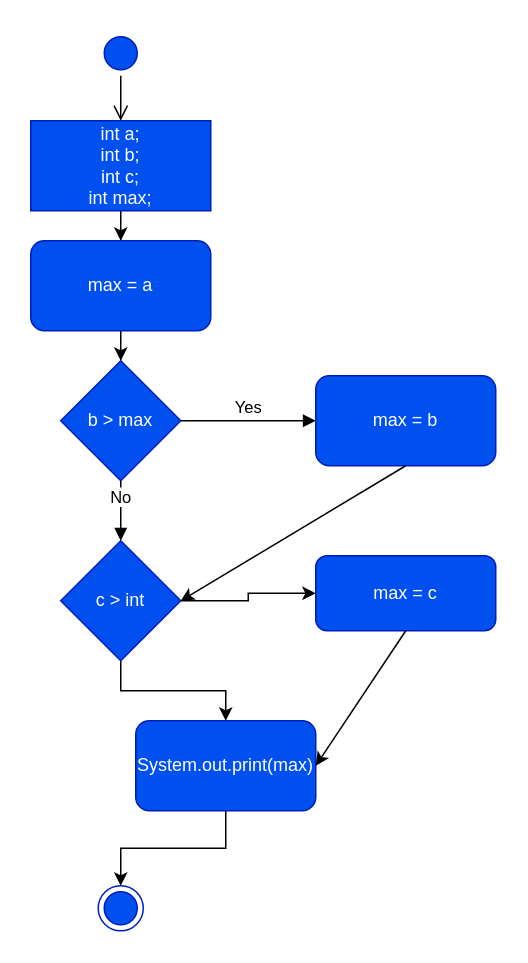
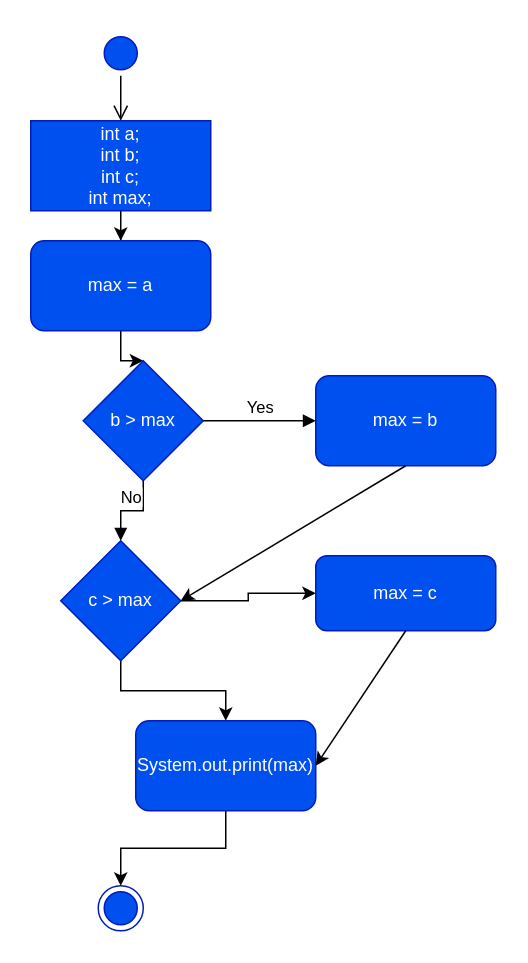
  <mxCell id="0" />
  <mxCell id="1" parent="0" />
  <mxCell id="2" value="" style="ellipse;html=1;shape=startState;shadow=0;fillColor=#0050ef;fontColor=#ffffff;strokeColor=#001DBC;" parent="1" vertex="1"><mxGeometry x="65" y="20" width="30" height="30" as="geometry" /></mxCell>
  <mxCell id="3" value="" style="edgeStyle=orthogonalEdgeStyle;rounded=0;orthogonalLoop=1;jettySize=auto;html=1;" edge="1" parent="1" source="8" target="5"><mxGeometry relative="1" as="geometry" /></mxCell>
  <mxCell id="4" value="" style="edgeStyle=orthogonalEdgeStyle;rounded=0;orthogonalLoop=1;jettySize=auto;html=1;" edge="1" parent="1" source="5" target="6"><mxGeometry relative="1" as="geometry" /></mxCell>
  <mxCell id="5" value="max = a" style="rounded=1;whiteSpace=wrap;html=1;fillColor=#0050ef;fontColor=#ffffff;strokeColor=#001DBC;" vertex="1" parent="1"><mxGeometry x="20" y="160" width="120" height="60" as="geometry" /></mxCell>
- <mxCell id="6" value="b &amp;gt; max" style="rhombus;whiteSpace=wrap;html=1;fillColor=#0050ef;fontColor=#ffffff;strokeColor=#001DBC;" vertex="1" parent="1"><mxGeometry x="40" y="240" width="80" height="80" as="geometry" /></mxCell>
+ <mxCell id="6" value="b &amp;gt; max" style="rhombus;whiteSpace=wrap;html=1;fillColor=#0050ef;fontColor=#ffffff;strokeColor=#001DBC;" vertex="1" parent="1"><mxGeometry x="55" y="240" width="80" height="80" as="geometry" /></mxCell>
  <mxCell id="7" value="" style="edgeStyle=orthogonalEdgeStyle;html=1;verticalAlign=bottom;endArrow=open;endSize=8;rounded=0;shadow=0;" edge="1" parent="1" source="2" target="8"><mxGeometry relative="1" as="geometry"><mxPoint x="295" y="110" as="targetPoint" /><mxPoint x="295" y="50" as="sourcePoint" /></mxGeometry></mxCell>
  <mxCell id="8" value="int a;&lt;br&gt;int b;&lt;br&gt;int c;&lt;br&gt;int max;" style="rounded=0;whiteSpace=wrap;html=1;fillColor=#0050ef;fontColor=#ffffff;strokeColor=#001DBC;" vertex="1" parent="1"><mxGeometry x="20" y="80" width="120" height="60" as="geometry" /></mxCell>
  <mxCell id="9" value="max = b" style="rounded=1;whiteSpace=wrap;html=1;fillColor=#0050ef;fontColor=#ffffff;strokeColor=#001DBC;" vertex="1" parent="1"><mxGeometry x="210" y="250" width="120" height="60" as="geometry" /></mxCell>
  <mxCell id="10" value="" style="edgeStyle=orthogonalEdgeStyle;rounded=0;orthogonalLoop=1;jettySize=auto;html=1;" edge="1" parent="1" source="12" target="16"><mxGeometry relative="1" as="geometry" /></mxCell>
  <mxCell id="11" value="" style="edgeStyle=orthogonalEdgeStyle;rounded=0;orthogonalLoop=1;jettySize=auto;html=1;" edge="1" parent="1" source="12" target="19"><mxGeometry relative="1" as="geometry" /></mxCell>
- <mxCell id="12" value="c &amp;gt; int" style="rhombus;whiteSpace=wrap;html=1;fillColor=#0050ef;strokeColor=#001DBC;fontColor=#ffffff;" vertex="1" parent="1"><mxGeometry x="40" y="360" width="80" height="80" as="geometry" /></mxCell>
+ <mxCell id="12" value="c &amp;gt; max" style="rhombus;whiteSpace=wrap;html=1;fillColor=#0050ef;strokeColor=#001DBC;fontColor=#ffffff;" vertex="1" parent="1"><mxGeometry x="40" y="360" width="80" height="80" as="geometry" /></mxCell>
  <mxCell id="13" value="Yes" style="html=1;verticalAlign=bottom;endArrow=block;edgeStyle=elbowEdgeStyle;elbow=vertical;curved=0;rounded=0;exitX=1;exitY=0.5;exitDx=0;exitDy=0;entryX=0;entryY=0.5;entryDx=0;entryDy=0;" edge="1" parent="1" source="6" target="9"><mxGeometry width="80" relative="1" as="geometry"><mxPoint x="120" y="350" as="sourcePoint" /><mxPoint x="200" y="350" as="targetPoint" /></mxGeometry></mxCell>
  <mxCell id="14" value="No" style="html=1;verticalAlign=bottom;endArrow=block;edgeStyle=elbowEdgeStyle;elbow=vertical;curved=0;rounded=0;exitX=0.5;exitY=1;exitDx=0;exitDy=0;entryX=0.5;entryY=0;entryDx=0;entryDy=0;" edge="1" parent="1" source="6" target="12"><mxGeometry width="80" relative="1" as="geometry"><mxPoint x="270" y="410" as="sourcePoint" /><mxPoint x="350" y="410" as="targetPoint" /></mxGeometry></mxCell>
  <mxCell id="15" value="" style="endArrow=classic;html=1;rounded=0;exitX=0.5;exitY=1;exitDx=0;exitDy=0;entryX=1;entryY=0.5;entryDx=0;entryDy=0;" edge="1" parent="1" source="9" target="12"><mxGeometry width="50" height="50" relative="1" as="geometry"><mxPoint x="190" y="360" as="sourcePoint" /><mxPoint x="240" y="310" as="targetPoint" /></mxGeometry></mxCell>
  <mxCell id="16" value="max = c" style="rounded=1;whiteSpace=wrap;html=1;fillColor=#0050ef;fontColor=#ffffff;strokeColor=#001DBC;" vertex="1" parent="1"><mxGeometry x="210" y="370" width="120" height="50" as="geometry" /></mxCell>
  <mxCell id="17" value="" style="ellipse;html=1;shape=endState;fillColor=#0050ef;strokeColor=#001DBC;fontColor=#ffffff;" vertex="1" parent="1"><mxGeometry x="65" y="590" width="30" height="30" as="geometry" /></mxCell>
  <mxCell id="18" value="" style="edgeStyle=orthogonalEdgeStyle;rounded=0;orthogonalLoop=1;jettySize=auto;html=1;" edge="1" parent="1" source="19" target="17"><mxGeometry relative="1" as="geometry" /></mxCell>
  <mxCell id="19" value="System.out.print(max)" style="rounded=1;whiteSpace=wrap;html=1;fillColor=#0050ef;fontColor=#ffffff;strokeColor=#001DBC;" vertex="1" parent="1"><mxGeometry x="90" y="480" width="120" height="60" as="geometry" /></mxCell>
  <mxCell id="20" value="" style="endArrow=classic;html=1;rounded=0;exitX=0.5;exitY=1;exitDx=0;exitDy=0;entryX=1;entryY=0.5;entryDx=0;entryDy=0;" edge="1" parent="1" source="16" target="19"><mxGeometry width="50" height="50" relative="1" as="geometry"><mxPoint x="230" y="550" as="sourcePoint" /><mxPoint x="280" y="500" as="targetPoint" /></mxGeometry></mxCell>
